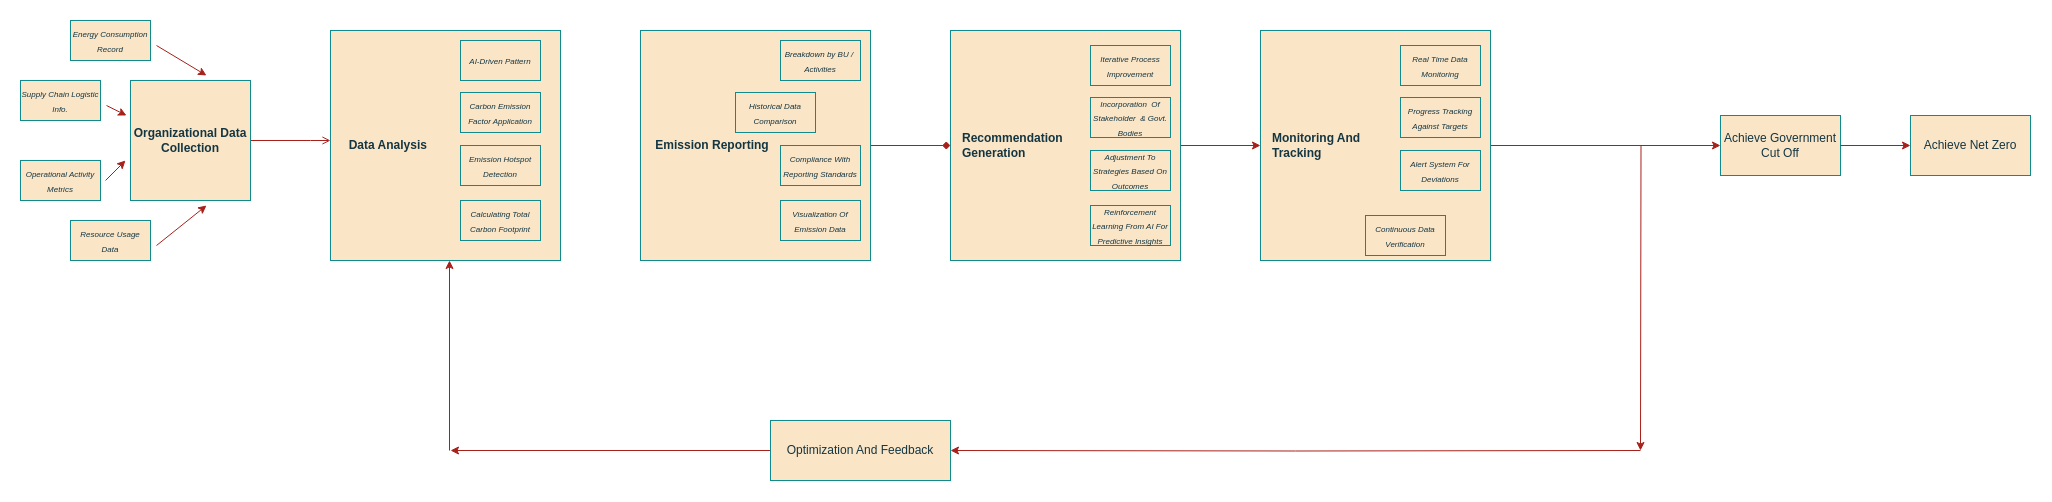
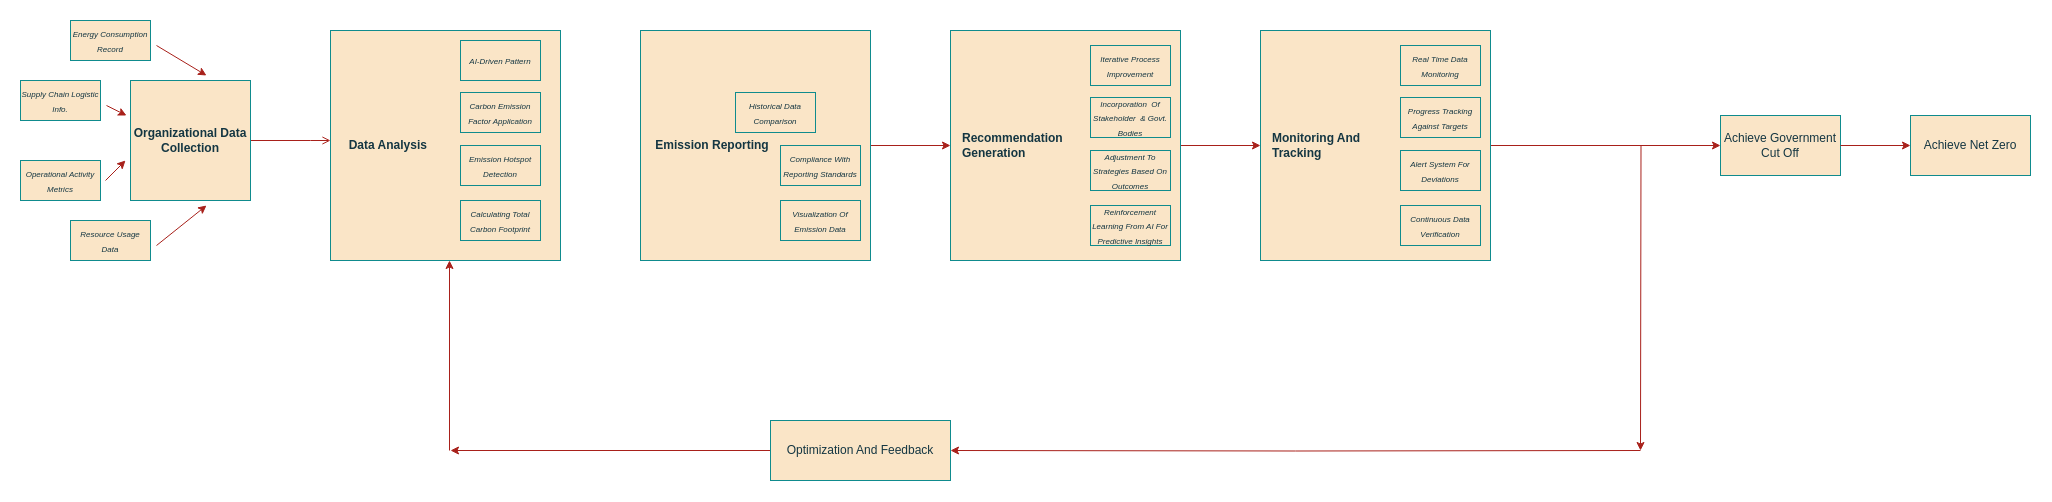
  <mxCell id="0" />
  <mxCell id="1" parent="0" />
  <mxCell id="2" value="" style="edgeStyle=orthogonalEdgeStyle;rounded=0;orthogonalLoop=1;jettySize=auto;html=1;labelBackgroundColor=none;strokeColor=#A8201A;fontColor=default;endArrow=open;" edge="1" parent="1" source="3" target="12"><mxGeometry relative="1" as="geometry"><Array as="points"><mxPoint x="310" y="140" /><mxPoint x="310" y="140" /></Array></mxGeometry></mxCell>
  <mxCell id="3" value="&lt;b&gt;Organizational Data Collection&lt;/b&gt;" style="whiteSpace=wrap;html=1;aspect=fixed;align=center;labelBackgroundColor=none;fillColor=#FAE5C7;strokeColor=#0F8B8D;fontColor=#143642;" vertex="1" parent="1"><mxGeometry x="130" y="80" width="120" height="120" as="geometry" /></mxCell>
  <mxCell id="4" value="&lt;font style=&quot;font-size: 8px;&quot;&gt;&lt;i&gt;Energy Consumption Record&lt;/i&gt;&lt;/font&gt;" style="rounded=0;whiteSpace=wrap;html=1;labelBackgroundColor=none;fillColor=#FAE5C7;strokeColor=#0F8B8D;fontColor=#143642;" vertex="1" parent="1"><mxGeometry x="70" y="20" width="80" height="40" as="geometry" /></mxCell>
  <mxCell id="5" value="&lt;font style=&quot;font-size: 8px;&quot;&gt;&lt;i&gt;Resource Usage Data&lt;/i&gt;&lt;/font&gt;" style="rounded=0;whiteSpace=wrap;html=1;labelBackgroundColor=none;fillColor=#FAE5C7;strokeColor=#0F8B8D;fontColor=#143642;" vertex="1" parent="1"><mxGeometry x="70" y="220" width="80" height="40" as="geometry" /></mxCell>
  <mxCell id="6" value="&lt;font style=&quot;font-size: 8px;&quot;&gt;&lt;i&gt;Supply Chain Logistic Info.&lt;/i&gt;&lt;/font&gt;" style="rounded=0;whiteSpace=wrap;html=1;labelBackgroundColor=none;fillColor=#FAE5C7;strokeColor=#0F8B8D;fontColor=#143642;" vertex="1" parent="1"><mxGeometry x="20" y="80" width="80" height="40" as="geometry" /></mxCell>
  <mxCell id="7" value="&lt;font style=&quot;font-size: 8px;&quot;&gt;&lt;i&gt;Operational Activity Metrics&lt;/i&gt;&lt;/font&gt;" style="rounded=0;whiteSpace=wrap;html=1;labelBackgroundColor=none;fillColor=#FAE5C7;strokeColor=#0F8B8D;fontColor=#143642;" vertex="1" parent="1"><mxGeometry x="20" y="160" width="80" height="40" as="geometry" /></mxCell>
  <mxCell id="8" value="" style="endArrow=classic;html=1;rounded=0;labelBackgroundColor=none;strokeColor=#A8201A;fontColor=default;" edge="1" parent="1"><mxGeometry width="50" height="50" relative="1" as="geometry"><mxPoint x="156" y="45" as="sourcePoint" /><mxPoint x="206" y="75" as="targetPoint" /></mxGeometry></mxCell>
  <mxCell id="9" value="" style="endArrow=classic;html=1;rounded=0;labelBackgroundColor=none;strokeColor=#A8201A;fontColor=default;" edge="1" parent="1"><mxGeometry width="50" height="50" relative="1" as="geometry"><mxPoint x="156" y="245" as="sourcePoint" /><mxPoint x="206" y="205" as="targetPoint" /></mxGeometry></mxCell>
  <mxCell id="10" value="" style="endArrow=classic;html=1;rounded=0;labelBackgroundColor=none;strokeColor=#A8201A;fontColor=default;" edge="1" parent="1"><mxGeometry width="50" height="50" relative="1" as="geometry"><mxPoint x="105" y="180" as="sourcePoint" /><mxPoint x="125" y="160" as="targetPoint" /></mxGeometry></mxCell>
  <mxCell id="11" value="" style="endArrow=classic;html=1;rounded=0;labelBackgroundColor=none;strokeColor=#A8201A;fontColor=default;" edge="1" parent="1"><mxGeometry width="50" height="50" relative="1" as="geometry"><mxPoint x="106" y="105" as="sourcePoint" /><mxPoint x="126" y="115" as="targetPoint" /></mxGeometry></mxCell>
  <mxCell id="12" value="&lt;div style=&quot;&quot;&gt;&lt;span style=&quot;background-color: initial;&quot;&gt;&lt;b&gt;&amp;nbsp; &amp;nbsp; &amp;nbsp;Data Analysis&lt;/b&gt;&lt;/span&gt;&lt;/div&gt;" style="whiteSpace=wrap;html=1;aspect=fixed;align=left;labelBackgroundColor=none;fillColor=#FAE5C7;strokeColor=#0F8B8D;fontColor=#143642;" vertex="1" parent="1"><mxGeometry x="330" y="30" width="230" height="230" as="geometry" /></mxCell>
  <mxCell id="13" value="&lt;font style=&quot;font-size: 8px;&quot;&gt;&lt;i&gt;AI-Driven Pattern&lt;/i&gt;&lt;/font&gt;" style="rounded=0;whiteSpace=wrap;html=1;labelBackgroundColor=none;fillColor=#FAE5C7;strokeColor=#0F8B8D;fontColor=#143642;" vertex="1" parent="1"><mxGeometry x="460" y="40" width="80" height="40" as="geometry" /></mxCell>
  <mxCell id="14" value="&lt;font style=&quot;font-size: 8px;&quot;&gt;&lt;i&gt;Emission Hotspot Detection&lt;/i&gt;&lt;/font&gt;" style="rounded=0;whiteSpace=wrap;html=1;labelBackgroundColor=none;fillColor=#FAE5C7;strokeColor=#0F8B8D;fontColor=#143642;" vertex="1" parent="1"><mxGeometry x="460" y="145" width="80" height="40" as="geometry" /></mxCell>
  <mxCell id="15" value="&lt;font style=&quot;font-size: 8px;&quot;&gt;&lt;i&gt;Carbon Emission Factor Application&lt;/i&gt;&lt;/font&gt;" style="rounded=0;whiteSpace=wrap;html=1;labelBackgroundColor=none;fillColor=#FAE5C7;strokeColor=#0F8B8D;fontColor=#143642;" vertex="1" parent="1"><mxGeometry x="460" y="92" width="80" height="40" as="geometry" /></mxCell>
  <mxCell id="16" value="&lt;font style=&quot;font-size: 8px;&quot;&gt;&lt;i&gt;Calculating Total Carbon Footprint&lt;/i&gt;&lt;/font&gt;" style="rounded=0;whiteSpace=wrap;html=1;labelBackgroundColor=none;fillColor=#FAE5C7;strokeColor=#0F8B8D;fontColor=#143642;" vertex="1" parent="1"><mxGeometry x="460" y="200" width="80" height="40" as="geometry" /></mxCell>
- <mxCell id="17" value="" style="edgeStyle=orthogonalEdgeStyle;rounded=0;orthogonalLoop=1;jettySize=auto;html=1;labelBackgroundColor=none;strokeColor=#A8201A;fontColor=default;endArrow=diamond;" edge="1" parent="1" source="18" target="24"><mxGeometry relative="1" as="geometry" /></mxCell>
+ <mxCell id="17" value="" style="edgeStyle=orthogonalEdgeStyle;rounded=0;orthogonalLoop=1;jettySize=auto;html=1;labelBackgroundColor=none;strokeColor=#A8201A;fontColor=default;" edge="1" parent="1" source="18" target="24"><mxGeometry relative="1" as="geometry" /></mxCell>
  <mxCell id="18" value="&lt;div style=&quot;&quot;&gt;&lt;span style=&quot;background-color: initial;&quot;&gt;&lt;b&gt;&amp;nbsp; &amp;nbsp; Emission Reporting&lt;/b&gt;&lt;/span&gt;&lt;/div&gt;" style="whiteSpace=wrap;html=1;aspect=fixed;align=left;labelBackgroundColor=none;fillColor=#FAE5C7;strokeColor=#0F8B8D;fontColor=#143642;" vertex="1" parent="1"><mxGeometry x="640" y="30" width="230" height="230" as="geometry" /></mxCell>
- <mxCell id="19" value="&lt;font style=&quot;font-size: 8px;&quot;&gt;&lt;i&gt;Breakdown by BU /&amp;nbsp; Activities&lt;/i&gt;&lt;/font&gt;" style="rounded=0;whiteSpace=wrap;html=1;labelBackgroundColor=none;fillColor=#FAE5C7;strokeColor=#0F8B8D;fontColor=#143642;" vertex="1" parent="1"><mxGeometry x="780" y="40" width="80" height="40" as="geometry" /></mxCell>
  <mxCell id="20" value="&lt;font style=&quot;font-size: 8px;&quot;&gt;&lt;i&gt;Compliance With Reporting Standards&lt;/i&gt;&lt;/font&gt;" style="rounded=0;whiteSpace=wrap;html=1;labelBackgroundColor=none;fillColor=#FAE5C7;strokeColor=#0F8B8D;fontColor=#143642;" vertex="1" parent="1"><mxGeometry x="780" y="145" width="80" height="40" as="geometry" /></mxCell>
  <mxCell id="21" value="&lt;font style=&quot;font-size: 8px;&quot;&gt;&lt;i&gt;Historical Data Comparison&lt;/i&gt;&lt;/font&gt;" style="rounded=0;whiteSpace=wrap;html=1;labelBackgroundColor=none;fillColor=#FAE5C7;strokeColor=#0F8B8D;fontColor=#143642;" vertex="1" parent="1"><mxGeometry x="735" y="92" width="80" height="40" as="geometry" /></mxCell>
  <mxCell id="22" value="&lt;font style=&quot;font-size: 8px;&quot;&gt;&lt;i&gt;Visualization Of Emission Data&lt;/i&gt;&lt;/font&gt;" style="rounded=0;whiteSpace=wrap;html=1;labelBackgroundColor=none;fillColor=#FAE5C7;strokeColor=#0F8B8D;fontColor=#143642;" vertex="1" parent="1"><mxGeometry x="780" y="200" width="80" height="40" as="geometry" /></mxCell>
  <mxCell id="23" value="" style="edgeStyle=orthogonalEdgeStyle;rounded=0;orthogonalLoop=1;jettySize=auto;html=1;labelBackgroundColor=none;strokeColor=#A8201A;fontColor=default;" edge="1" parent="1" source="24" target="30"><mxGeometry relative="1" as="geometry" /></mxCell>
  <mxCell id="24" value="&lt;div style=&quot;&quot;&gt;&lt;span style=&quot;background-color: initial;&quot;&gt;&amp;nbsp; &amp;nbsp;&lt;b&gt;Recommendation&lt;/b&gt;&lt;/span&gt;&lt;/div&gt;&lt;div style=&quot;&quot;&gt;&lt;span style=&quot;background-color: initial;&quot;&gt;&lt;b&gt;&amp;nbsp; &amp;nbsp;Generation&lt;/b&gt;&lt;/span&gt;&lt;/div&gt;" style="whiteSpace=wrap;html=1;aspect=fixed;align=left;labelBackgroundColor=none;fillColor=#FAE5C7;strokeColor=#0F8B8D;fontColor=#143642;" vertex="1" parent="1"><mxGeometry x="950" y="30" width="230" height="230" as="geometry" /></mxCell>
  <mxCell id="25" value="&lt;font style=&quot;font-size: 8px;&quot;&gt;&lt;i&gt;Iterative Process Improvement&lt;/i&gt;&lt;/font&gt;" style="rounded=0;whiteSpace=wrap;html=1;labelBackgroundColor=none;fillColor=#FAE5C7;strokeColor=#0F8B8D;fontColor=#143642;" vertex="1" parent="1"><mxGeometry x="1090" y="45" width="80" height="40" as="geometry" /></mxCell>
  <mxCell id="26" value="&lt;font style=&quot;font-size: 8px;&quot;&gt;Adjustment To Strategies Based On Outcomes&lt;/font&gt;" style="rounded=0;whiteSpace=wrap;html=1;labelBackgroundColor=none;fillColor=#FAE5C7;strokeColor=#0F8B8D;fontColor=#143642;fontStyle=2" vertex="1" parent="1"><mxGeometry x="1090" y="150" width="80" height="40" as="geometry" /></mxCell>
  <mxCell id="27" value="&lt;font style=&quot;font-size: 8px;&quot;&gt;Incorporation&amp;nbsp; Of Stakeholder&amp;nbsp; &amp;amp; Govt. Bodies&lt;/font&gt;" style="rounded=0;whiteSpace=wrap;html=1;labelBackgroundColor=none;fillColor=#FAE5C7;strokeColor=#0F8B8D;fontColor=#143642;fontStyle=2" vertex="1" parent="1"><mxGeometry x="1090" y="97" width="80" height="40" as="geometry" /></mxCell>
  <mxCell id="28" value="&lt;font style=&quot;font-size: 8px;&quot;&gt;Reinforcement Learning From AI For Predictive Insights&lt;/font&gt;" style="rounded=0;whiteSpace=wrap;html=1;labelBackgroundColor=none;fillColor=#FAE5C7;strokeColor=#0F8B8D;fontColor=#143642;fontStyle=2" vertex="1" parent="1"><mxGeometry x="1090" y="205" width="80" height="40" as="geometry" /></mxCell>
  <mxCell id="29" value="" style="edgeStyle=orthogonalEdgeStyle;rounded=0;orthogonalLoop=1;jettySize=auto;html=1;labelBackgroundColor=none;strokeColor=#A8201A;fontColor=default;" edge="1" parent="1" source="30"><mxGeometry relative="1" as="geometry"><mxPoint x="1640" y="450" as="targetPoint" /></mxGeometry></mxCell>
  <mxCell id="30" value="&lt;div style=&quot;&quot;&gt;&lt;span style=&quot;background-color: initial;&quot;&gt;&lt;b&gt;&amp;nbsp; &amp;nbsp;Monitoring And&lt;br&gt;&lt;/b&gt;&lt;/span&gt;&lt;/div&gt;&lt;div style=&quot;&quot;&gt;&lt;span style=&quot;background-color: initial;&quot;&gt;&lt;b&gt;&amp;nbsp; &amp;nbsp;Tracking&lt;/b&gt;&lt;/span&gt;&lt;/div&gt;" style="whiteSpace=wrap;html=1;aspect=fixed;align=left;labelBackgroundColor=none;fillColor=#FAE5C7;strokeColor=#0F8B8D;fontColor=#143642;" vertex="1" parent="1"><mxGeometry x="1260" y="30" width="230" height="230" as="geometry" /></mxCell>
  <mxCell id="31" value="&lt;font style=&quot;font-size: 8px;&quot;&gt;Real Time Data Monitoring&lt;/font&gt;" style="rounded=0;whiteSpace=wrap;html=1;labelBackgroundColor=none;fillColor=#FAE5C7;strokeColor=#0F8B8D;fontColor=#143642;fontStyle=2" vertex="1" parent="1"><mxGeometry x="1400" y="45" width="80" height="40" as="geometry" /></mxCell>
  <mxCell id="32" value="&lt;font style=&quot;font-size: 8px;&quot;&gt;Alert System For Deviations&lt;/font&gt;" style="rounded=0;whiteSpace=wrap;html=1;labelBackgroundColor=none;fillColor=#FAE5C7;strokeColor=#0F8B8D;fontColor=#143642;fontStyle=2" vertex="1" parent="1"><mxGeometry x="1400" y="150" width="80" height="40" as="geometry" /></mxCell>
  <mxCell id="33" value="&lt;font style=&quot;font-size: 8px;&quot;&gt;Progress Tracking Against Targets&lt;/font&gt;" style="rounded=0;whiteSpace=wrap;html=1;labelBackgroundColor=none;fillColor=#FAE5C7;strokeColor=#0F8B8D;fontColor=#143642;fontStyle=2" vertex="1" parent="1"><mxGeometry x="1400" y="97" width="80" height="40" as="geometry" /></mxCell>
- <mxCell id="34" value="&lt;font style=&quot;font-size: 8px;&quot;&gt;Continuous Data Verification&lt;/font&gt;" style="rounded=0;whiteSpace=wrap;html=1;labelBackgroundColor=none;fillColor=#FAE5C7;strokeColor=#0F8B8D;fontColor=#143642;fontStyle=2" vertex="1" parent="1"><mxGeometry x="1365" y="215" width="80" height="40" as="geometry" /></mxCell>
+ <mxCell id="34" value="&lt;font style=&quot;font-size: 8px;&quot;&gt;Continuous Data Verification&lt;/font&gt;" style="rounded=0;whiteSpace=wrap;html=1;labelBackgroundColor=none;fillColor=#FAE5C7;strokeColor=#0F8B8D;fontColor=#143642;fontStyle=2" vertex="1" parent="1"><mxGeometry x="1400" y="205" width="80" height="40" as="geometry" /></mxCell>
  <mxCell id="35" value="" style="edgeStyle=orthogonalEdgeStyle;rounded=0;orthogonalLoop=1;jettySize=auto;html=1;labelBackgroundColor=none;strokeColor=#A8201A;fontColor=default;" edge="1" parent="1" target="37"><mxGeometry relative="1" as="geometry"><mxPoint x="1640" y="450" as="sourcePoint" /></mxGeometry></mxCell>
  <mxCell id="36" value="" style="edgeStyle=orthogonalEdgeStyle;rounded=0;orthogonalLoop=1;jettySize=auto;html=1;labelBackgroundColor=none;strokeColor=#A8201A;fontColor=default;" edge="1" parent="1" source="37"><mxGeometry relative="1" as="geometry"><mxPoint x="450" y="450" as="targetPoint" /></mxGeometry></mxCell>
  <mxCell id="37" value="Optimization And Feedback" style="whiteSpace=wrap;html=1;align=center;labelBackgroundColor=none;fillColor=#FAE5C7;strokeColor=#0F8B8D;fontColor=#143642;" vertex="1" parent="1"><mxGeometry x="770" y="420" width="180" height="60" as="geometry" /></mxCell>
  <mxCell id="38" value="" style="endArrow=classic;html=1;rounded=0;labelBackgroundColor=none;strokeColor=#A8201A;fontColor=default;" edge="1" parent="1"><mxGeometry width="50" height="50" relative="1" as="geometry"><mxPoint x="449" y="450" as="sourcePoint" /><mxPoint x="449" y="260" as="targetPoint" /></mxGeometry></mxCell>
  <mxCell id="39" value="" style="endArrow=classic;html=1;rounded=0;strokeColor=#A8201A;fontColor=#143642;fillColor=#FAE5C7;" edge="1" parent="1"><mxGeometry width="50" height="50" relative="1" as="geometry"><mxPoint x="1640" y="145" as="sourcePoint" /><mxPoint x="1720" y="145" as="targetPoint" /></mxGeometry></mxCell>
  <mxCell id="40" value="Achieve Government Cut Off" style="rounded=0;whiteSpace=wrap;html=1;strokeColor=#0F8B8D;fontColor=#143642;fillColor=#FAE5C7;" vertex="1" parent="1"><mxGeometry x="1720" y="115" width="120" height="60" as="geometry" /></mxCell>
  <mxCell id="41" value="" style="endArrow=classic;html=1;rounded=0;strokeColor=#A8201A;fontColor=#143642;fillColor=#FAE5C7;" edge="1" parent="1"><mxGeometry width="50" height="50" relative="1" as="geometry"><mxPoint x="1840" y="145" as="sourcePoint" /><mxPoint x="1910" y="145" as="targetPoint" /></mxGeometry></mxCell>
  <mxCell id="42" value="Achieve Net Zero" style="rounded=0;whiteSpace=wrap;html=1;strokeColor=#0F8B8D;fontColor=#143642;fillColor=#FAE5C7;" vertex="1" parent="1"><mxGeometry x="1910" y="115" width="120" height="60" as="geometry" /></mxCell>
